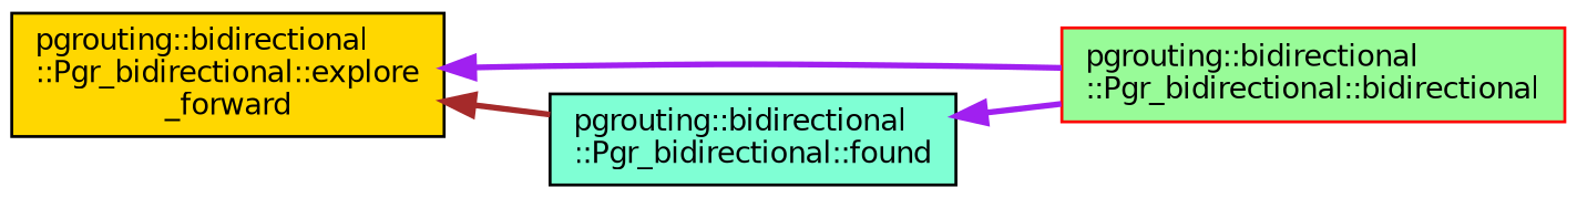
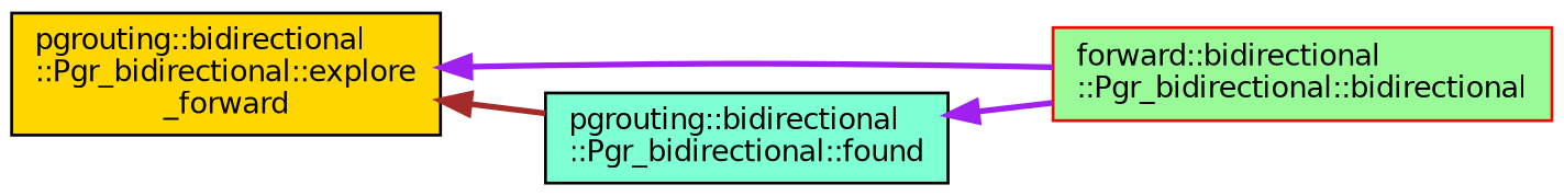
  digraph {
    rankdir=LR
    node [color=black fontname=Helvetica fontsize=10 shape=record style=filled]
    edge [color=purple dir=back fontname=Helvetica fontsize=10 labelfontname=Helvetica labelfontsize=10 style=bold]
    n1 [fillcolor=gold fontcolor=black height=0.2 label="pgrouting::bidirectional\l::Pgr_bidirectional::explore\l_forward" width=0.4]
-   n2 [color=red fillcolor=palegreen height=0.2 label="pgrouting::bidirectional\l::Pgr_bidirectional::bidirectional" width=0.4]
+   n2 [color=red fillcolor=palegreen height=0.2 label="forward::bidirectional\l::Pgr_bidirectional::bidirectional" width=0.4]
    n3 [fillcolor=aquamarine height=0.2 label="pgrouting::bidirectional\l::Pgr_bidirectional::found" width=0.4]
    n1 -> n2
    n1 -> n3 [color=brown]
    n3 -> n2
  }
